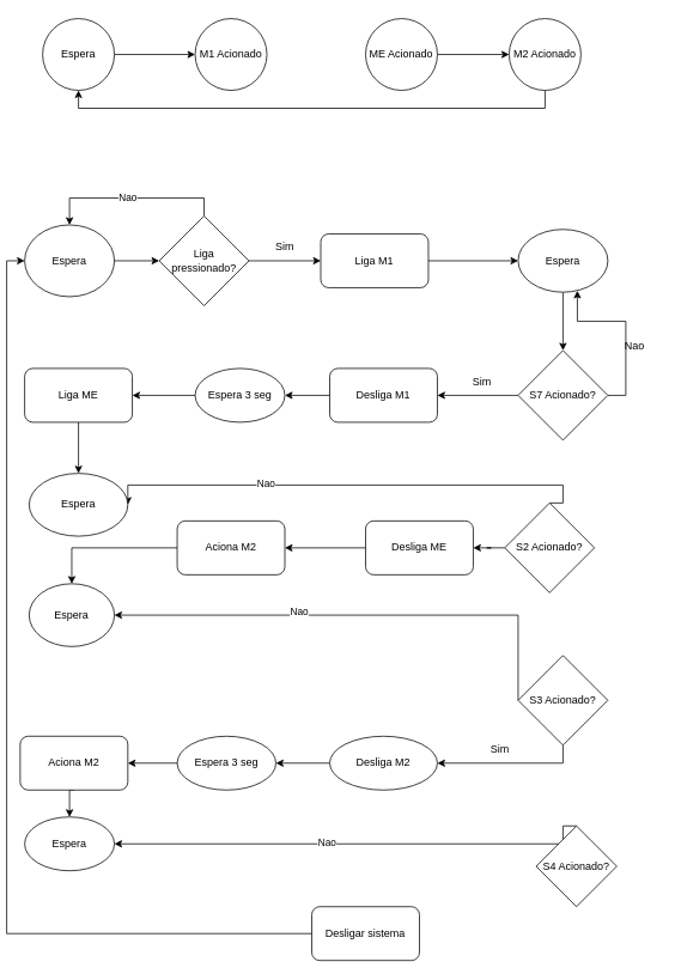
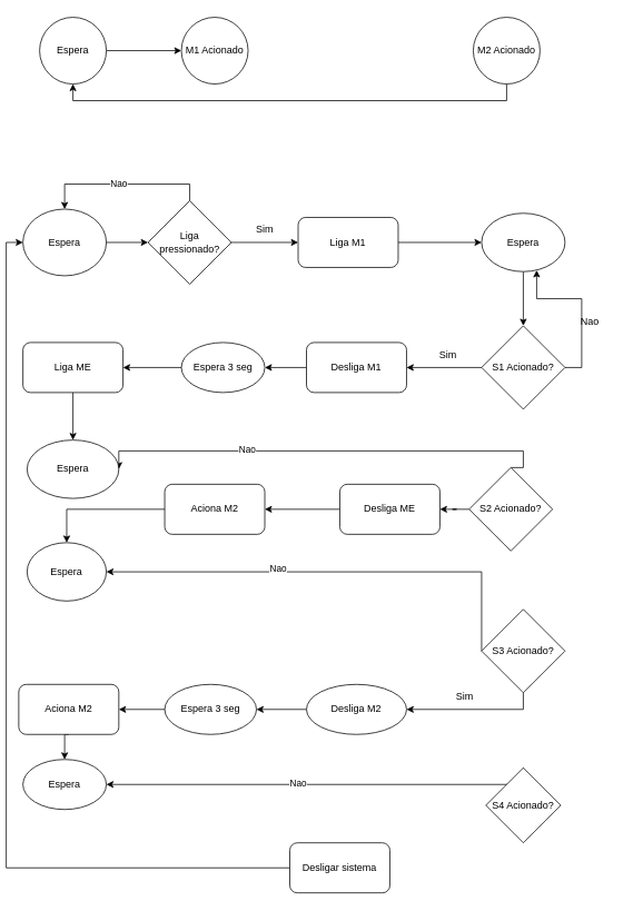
  <mxCell id="0" />
  <mxCell id="1" parent="0" />
  <mxCell id="2" style="edgeStyle=orthogonalEdgeStyle;rounded=0;orthogonalLoop=1;jettySize=auto;html=1;exitX=1;exitY=0.5;exitDx=0;exitDy=0;entryX=0;entryY=0.5;entryDx=0;entryDy=0;" parent="1" source="3" target="4" edge="1"><mxGeometry relative="1" as="geometry" /></mxCell>
  <mxCell id="3" value="Espera" style="ellipse;whiteSpace=wrap;html=1;aspect=fixed;" parent="1" vertex="1"><mxGeometry x="45" y="20" width="80" height="80" as="geometry" /></mxCell>
  <mxCell id="4" value="M1 Acionado" style="ellipse;whiteSpace=wrap;html=1;aspect=fixed;" parent="1" vertex="1"><mxGeometry x="215" y="20" width="80" height="80" as="geometry" /></mxCell>
- <mxCell id="5" style="edgeStyle=orthogonalEdgeStyle;rounded=0;orthogonalLoop=1;jettySize=auto;html=1;exitX=1;exitY=0.5;exitDx=0;exitDy=0;" parent="1" source="6" target="8" edge="1"><mxGeometry relative="1" as="geometry" /></mxCell>
- <mxCell id="6" value="ME Acionado" style="ellipse;whiteSpace=wrap;html=1;aspect=fixed;" parent="1" vertex="1"><mxGeometry x="405" y="20" width="80" height="80" as="geometry" /></mxCell>
  <mxCell id="7" style="edgeStyle=orthogonalEdgeStyle;rounded=0;orthogonalLoop=1;jettySize=auto;html=1;exitX=0.5;exitY=1;exitDx=0;exitDy=0;entryX=0.5;entryY=1;entryDx=0;entryDy=0;" parent="1" source="8" target="3" edge="1"><mxGeometry relative="1" as="geometry" /></mxCell>
  <mxCell id="8" value="M2 Acionado" style="ellipse;whiteSpace=wrap;html=1;aspect=fixed;" parent="1" vertex="1"><mxGeometry x="565" y="20" width="80" height="80" as="geometry" /></mxCell>
  <mxCell id="9" style="edgeStyle=orthogonalEdgeStyle;rounded=0;orthogonalLoop=1;jettySize=auto;html=1;exitX=1;exitY=0.5;exitDx=0;exitDy=0;entryX=0;entryY=0.5;entryDx=0;entryDy=0;" parent="1" source="10" target="14" edge="1"><mxGeometry relative="1" as="geometry" /></mxCell>
  <mxCell id="10" value="Espera" style="ellipse;whiteSpace=wrap;html=1;" parent="1" vertex="1"><mxGeometry x="25" y="250" width="100" height="80" as="geometry" /></mxCell>
  <mxCell id="11" style="edgeStyle=orthogonalEdgeStyle;rounded=0;orthogonalLoop=1;jettySize=auto;html=1;exitX=0.5;exitY=0;exitDx=0;exitDy=0;entryX=0.5;entryY=0;entryDx=0;entryDy=0;" parent="1" source="14" target="10" edge="1"><mxGeometry relative="1" as="geometry" /></mxCell>
  <mxCell id="12" value="Nao" style="edgeLabel;html=1;align=center;verticalAlign=middle;resizable=0;points=[];" parent="11" vertex="1" connectable="0"><mxGeometry x="0.062" y="-1" relative="1" as="geometry"><mxPoint as="offset" /></mxGeometry></mxCell>
  <mxCell id="13" style="edgeStyle=orthogonalEdgeStyle;rounded=0;orthogonalLoop=1;jettySize=auto;html=1;exitX=1;exitY=0.5;exitDx=0;exitDy=0;" parent="1" source="14" edge="1"><mxGeometry relative="1" as="geometry"><mxPoint x="355" y="290" as="targetPoint" /></mxGeometry></mxCell>
  <mxCell id="14" value="Liga pressionado?" style="rhombus;whiteSpace=wrap;html=1;" parent="1" vertex="1"><mxGeometry x="175" y="240" width="100" height="100" as="geometry" /></mxCell>
  <mxCell id="15" value="Sim" style="text;html=1;strokeColor=none;fillColor=none;align=center;verticalAlign=middle;whiteSpace=wrap;rounded=0;" parent="1" vertex="1"><mxGeometry x="285" y="260" width="60" height="30" as="geometry" /></mxCell>
  <mxCell id="16" style="edgeStyle=orthogonalEdgeStyle;rounded=0;orthogonalLoop=1;jettySize=auto;html=1;exitX=1;exitY=0.5;exitDx=0;exitDy=0;entryX=0.66;entryY=0.977;entryDx=0;entryDy=0;entryPerimeter=0;" parent="1" source="18" target="22" edge="1"><mxGeometry relative="1" as="geometry" /></mxCell>
  <mxCell id="17" style="edgeStyle=orthogonalEdgeStyle;rounded=0;orthogonalLoop=1;jettySize=auto;html=1;exitX=0;exitY=0.5;exitDx=0;exitDy=0;" parent="1" source="18" target="25" edge="1"><mxGeometry relative="1" as="geometry" /></mxCell>
- <mxCell id="18" value="S7 Acionado?" style="rhombus;whiteSpace=wrap;html=1;" parent="1" vertex="1"><mxGeometry x="575" y="390" width="100" height="100" as="geometry" /></mxCell>
+ <mxCell id="18" value="S1 Acionado?" style="rhombus;whiteSpace=wrap;html=1;" parent="1" vertex="1"><mxGeometry x="575" y="390" width="100" height="100" as="geometry" /></mxCell>
  <mxCell id="19" style="edgeStyle=orthogonalEdgeStyle;rounded=0;orthogonalLoop=1;jettySize=auto;html=1;exitX=1;exitY=0.5;exitDx=0;exitDy=0;entryX=0;entryY=0.5;entryDx=0;entryDy=0;" parent="1" source="20" target="22" edge="1"><mxGeometry relative="1" as="geometry" /></mxCell>
  <mxCell id="20" value="Liga M1" style="rounded=1;whiteSpace=wrap;html=1;" parent="1" vertex="1"><mxGeometry x="355" y="260" width="120" height="60" as="geometry" /></mxCell>
  <mxCell id="21" style="edgeStyle=orthogonalEdgeStyle;rounded=0;orthogonalLoop=1;jettySize=auto;html=1;exitX=0.5;exitY=1;exitDx=0;exitDy=0;" parent="1" source="22" target="18" edge="1"><mxGeometry relative="1" as="geometry" /></mxCell>
  <mxCell id="22" value="Espera" style="ellipse;whiteSpace=wrap;html=1;" parent="1" vertex="1"><mxGeometry x="575" y="255" width="100" height="70" as="geometry" /></mxCell>
  <mxCell id="23" value="Nao" style="text;html=1;strokeColor=none;fillColor=none;align=center;verticalAlign=middle;whiteSpace=wrap;rounded=0;" parent="1" vertex="1"><mxGeometry x="675" y="370" width="60" height="30" as="geometry" /></mxCell>
  <mxCell id="24" style="edgeStyle=orthogonalEdgeStyle;rounded=0;orthogonalLoop=1;jettySize=auto;html=1;exitX=0;exitY=0.5;exitDx=0;exitDy=0;entryX=1;entryY=0.5;entryDx=0;entryDy=0;" parent="1" source="25" target="27" edge="1"><mxGeometry relative="1" as="geometry" /></mxCell>
  <mxCell id="25" value="Desliga M1" style="rounded=1;whiteSpace=wrap;html=1;" parent="1" vertex="1"><mxGeometry x="365" y="410" width="120" height="60" as="geometry" /></mxCell>
  <mxCell id="26" style="edgeStyle=orthogonalEdgeStyle;rounded=0;orthogonalLoop=1;jettySize=auto;html=1;exitX=0;exitY=0.5;exitDx=0;exitDy=0;" parent="1" source="27" target="29" edge="1"><mxGeometry relative="1" as="geometry" /></mxCell>
  <mxCell id="27" value="Espera 3 seg" style="ellipse;whiteSpace=wrap;html=1;" parent="1" vertex="1"><mxGeometry x="215" y="410" width="100" height="60" as="geometry" /></mxCell>
  <mxCell id="28" style="edgeStyle=orthogonalEdgeStyle;rounded=0;orthogonalLoop=1;jettySize=auto;html=1;exitX=0.5;exitY=1;exitDx=0;exitDy=0;" parent="1" source="29" target="35" edge="1"><mxGeometry relative="1" as="geometry" /></mxCell>
  <mxCell id="29" value="Liga ME" style="rounded=1;whiteSpace=wrap;html=1;" parent="1" vertex="1"><mxGeometry x="25" y="410" width="120" height="60" as="geometry" /></mxCell>
  <mxCell id="30" value="Sim" style="text;html=1;strokeColor=none;fillColor=none;align=center;verticalAlign=middle;whiteSpace=wrap;rounded=0;" parent="1" vertex="1"><mxGeometry x="505" y="410" width="60" height="30" as="geometry" /></mxCell>
  <mxCell id="31" style="edgeStyle=orthogonalEdgeStyle;rounded=0;orthogonalLoop=1;jettySize=auto;html=1;exitX=0.5;exitY=0;exitDx=0;exitDy=0;entryX=1;entryY=0.5;entryDx=0;entryDy=0;" parent="1" source="34" target="35" edge="1"><mxGeometry relative="1" as="geometry"><Array as="points"><mxPoint x="625" y="540" /><mxPoint x="140" y="540" /></Array></mxGeometry></mxCell>
  <mxCell id="32" value="Nao" style="edgeLabel;html=1;align=center;verticalAlign=middle;resizable=0;points=[];" parent="31" vertex="1" connectable="0"><mxGeometry x="0.356" y="-3" relative="1" as="geometry"><mxPoint as="offset" /></mxGeometry></mxCell>
  <mxCell id="33" style="edgeStyle=orthogonalEdgeStyle;rounded=0;orthogonalLoop=1;jettySize=auto;html=1;exitX=0;exitY=0.5;exitDx=0;exitDy=0;" parent="1" source="34" target="37" edge="1"><mxGeometry relative="1" as="geometry" /></mxCell>
  <mxCell id="34" value="S2 Acionado?" style="rhombus;whiteSpace=wrap;html=1;" parent="1" vertex="1"><mxGeometry x="560" y="560" width="100" height="100" as="geometry" /></mxCell>
  <mxCell id="35" value="Espera" style="ellipse;whiteSpace=wrap;html=1;" parent="1" vertex="1"><mxGeometry x="30" y="527" width="110" height="70" as="geometry" /></mxCell>
  <mxCell id="36" style="edgeStyle=orthogonalEdgeStyle;rounded=0;orthogonalLoop=1;jettySize=auto;html=1;exitX=0;exitY=0.5;exitDx=0;exitDy=0;" parent="1" source="37" target="39" edge="1"><mxGeometry relative="1" as="geometry" /></mxCell>
  <mxCell id="37" value="Desliga ME" style="rounded=1;whiteSpace=wrap;html=1;" parent="1" vertex="1"><mxGeometry x="405" y="580" width="120" height="60" as="geometry" /></mxCell>
  <mxCell id="38" style="edgeStyle=orthogonalEdgeStyle;rounded=0;orthogonalLoop=1;jettySize=auto;html=1;exitX=0;exitY=0.5;exitDx=0;exitDy=0;entryX=0.5;entryY=0;entryDx=0;entryDy=0;" parent="1" source="39" target="44" edge="1"><mxGeometry relative="1" as="geometry" /></mxCell>
  <mxCell id="39" value="Aciona M2" style="rounded=1;whiteSpace=wrap;html=1;" parent="1" vertex="1"><mxGeometry x="195" y="580" width="120" height="60" as="geometry" /></mxCell>
  <mxCell id="40" style="edgeStyle=orthogonalEdgeStyle;rounded=0;orthogonalLoop=1;jettySize=auto;html=1;exitX=0;exitY=0.5;exitDx=0;exitDy=0;entryX=1;entryY=0.5;entryDx=0;entryDy=0;" parent="1" source="43" target="44" edge="1"><mxGeometry relative="1" as="geometry"><Array as="points"><mxPoint x="575" y="685" /></Array></mxGeometry></mxCell>
  <mxCell id="41" value="Nao" style="edgeLabel;html=1;align=center;verticalAlign=middle;resizable=0;points=[];" parent="40" vertex="1" connectable="0"><mxGeometry x="0.248" y="-4" relative="1" as="geometry"><mxPoint as="offset" /></mxGeometry></mxCell>
  <mxCell id="42" style="edgeStyle=orthogonalEdgeStyle;rounded=0;orthogonalLoop=1;jettySize=auto;html=1;exitX=0.5;exitY=1;exitDx=0;exitDy=0;entryX=1;entryY=0.5;entryDx=0;entryDy=0;" parent="1" source="43" target="46" edge="1"><mxGeometry relative="1" as="geometry" /></mxCell>
  <mxCell id="43" value="S3 Acionado?" style="rhombus;whiteSpace=wrap;html=1;" parent="1" vertex="1"><mxGeometry x="575" y="730" width="100" height="100" as="geometry" /></mxCell>
  <mxCell id="44" value="Espera" style="ellipse;whiteSpace=wrap;html=1;" parent="1" vertex="1"><mxGeometry x="30" y="650" width="95" height="70" as="geometry" /></mxCell>
  <mxCell id="45" style="edgeStyle=orthogonalEdgeStyle;rounded=0;orthogonalLoop=1;jettySize=auto;html=1;exitX=0;exitY=0.5;exitDx=0;exitDy=0;entryX=1;entryY=0.5;entryDx=0;entryDy=0;" parent="1" source="46" target="49" edge="1"><mxGeometry relative="1" as="geometry" /></mxCell>
  <mxCell id="46" value="Desliga M2" style="ellipse;whiteSpace=wrap;html=1;" parent="1" vertex="1"><mxGeometry x="365" y="820" width="120" height="60" as="geometry" /></mxCell>
  <mxCell id="47" value="Sim" style="text;html=1;strokeColor=none;fillColor=none;align=center;verticalAlign=middle;whiteSpace=wrap;rounded=0;" parent="1" vertex="1"><mxGeometry x="525" y="820" width="60" height="30" as="geometry" /></mxCell>
  <mxCell id="48" style="edgeStyle=orthogonalEdgeStyle;rounded=0;orthogonalLoop=1;jettySize=auto;html=1;exitX=0;exitY=0.5;exitDx=0;exitDy=0;entryX=1;entryY=0.5;entryDx=0;entryDy=0;" parent="1" source="49" target="51" edge="1"><mxGeometry relative="1" as="geometry" /></mxCell>
  <mxCell id="49" value="Espera 3 seg" style="ellipse;whiteSpace=wrap;html=1;" parent="1" vertex="1"><mxGeometry x="195" y="820" width="110" height="60" as="geometry" /></mxCell>
  <mxCell id="50" style="edgeStyle=orthogonalEdgeStyle;rounded=0;orthogonalLoop=1;jettySize=auto;html=1;exitX=0.5;exitY=1;exitDx=0;exitDy=0;entryX=0.5;entryY=0;entryDx=0;entryDy=0;" parent="1" source="51" target="55" edge="1"><mxGeometry relative="1" as="geometry" /></mxCell>
  <mxCell id="51" value="Aciona M2" style="rounded=1;whiteSpace=wrap;html=1;" parent="1" vertex="1"><mxGeometry x="20" y="820" width="120" height="60" as="geometry" /></mxCell>
  <mxCell id="52" style="edgeStyle=orthogonalEdgeStyle;rounded=0;orthogonalLoop=1;jettySize=auto;html=1;exitX=0.5;exitY=0;exitDx=0;exitDy=0;entryX=1;entryY=0.5;entryDx=0;entryDy=0;" parent="1" source="54" target="55" edge="1"><mxGeometry relative="1" as="geometry"><Array as="points"><mxPoint x="625" y="940" /></Array></mxGeometry></mxCell>
  <mxCell id="53" value="Nao" style="edgeLabel;html=1;align=center;verticalAlign=middle;resizable=0;points=[];" parent="52" vertex="1" connectable="0"><mxGeometry x="0.119" y="-2" relative="1" as="geometry"><mxPoint as="offset" /></mxGeometry></mxCell>
- <mxCell id="54" value="S4 Acionado?" style="rhombus;whiteSpace=wrap;html=1;" parent="1" vertex="1"><mxGeometry x="595" y="920" width="90" height="90" as="geometry" /></mxCell>
+ <mxCell id="54" value="S4 Acionado?" style="rhombus;whiteSpace=wrap;html=1;" parent="1" vertex="1"><mxGeometry x="580" y="920" width="90" height="90" as="geometry" /></mxCell>
  <mxCell id="55" value="Espera" style="ellipse;whiteSpace=wrap;html=1;" parent="1" vertex="1"><mxGeometry x="25" y="910" width="100" height="60" as="geometry" /></mxCell>
  <mxCell id="56" style="edgeStyle=orthogonalEdgeStyle;rounded=0;orthogonalLoop=1;jettySize=auto;html=1;exitX=0;exitY=0.5;exitDx=0;exitDy=0;entryX=0;entryY=0.5;entryDx=0;entryDy=0;" parent="1" source="57" target="10" edge="1"><mxGeometry relative="1" as="geometry"><mxPoint x="-15" y="590" as="targetPoint" /></mxGeometry></mxCell>
  <mxCell id="57" value="Desligar sistema" style="rounded=1;whiteSpace=wrap;html=1;" parent="1" vertex="1"><mxGeometry x="345" y="1010" width="120" height="60" as="geometry" /></mxCell>
